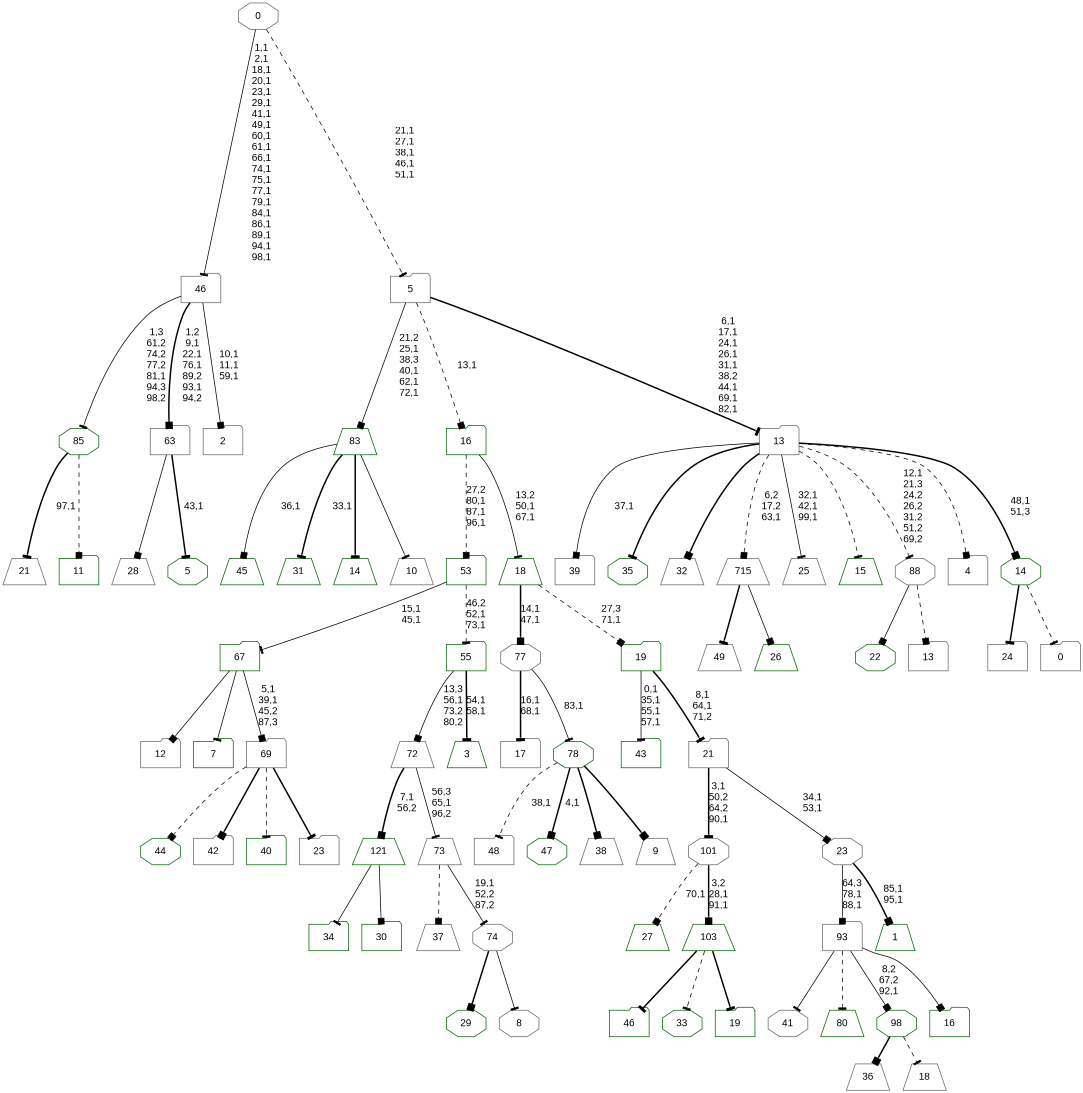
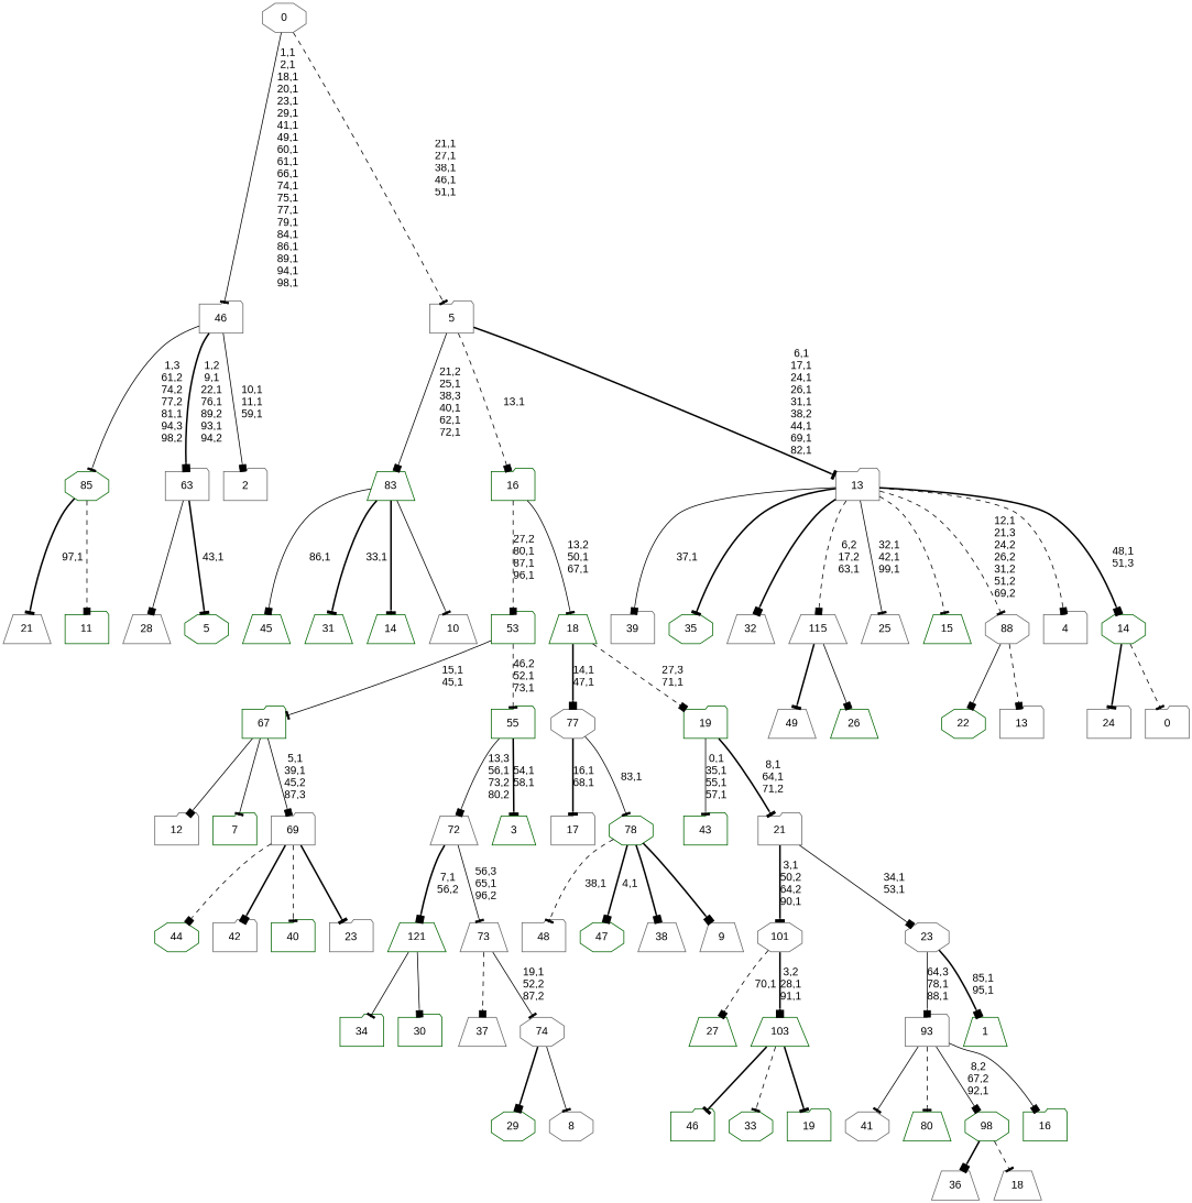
  digraph {
    fontname="Liberation Sans"
    node [color=gray40 fontname="Liberation Sans" shape=folder]
    edge [arrowhead=tee fontname="Liberation Sans" style=solid]
    n1 [label=49 shape=trapezium]
    n2 [label=48]
    n3 [color=darkgreen label=47 shape=octagon]
    n4 [color=darkgreen label=46]
    n5 [color=darkgreen label=45 shape=trapezium]
    n6 [color=darkgreen label=44 shape=octagon]
    n7 [color=darkgreen label=43]
    n8 [label=42]
    n9 [label=41 shape=octagon]
    n10 [color=darkgreen label=40]
    n11 [label=39]
    n12 [label=38 shape=trapezium]
    n13 [label=37 shape=trapezium]
    n14 [label=36 shape=trapezium]
    n15 [color=darkgreen label=35 shape=octagon]
    n16 [color=darkgreen label=34]
    n17 [color=darkgreen label=33 shape=octagon]
    n18 [label=32 shape=trapezium]
    n19 [color=darkgreen label=31 shape=trapezium]
    n20 [color=darkgreen label=30]
    121 [color=darkgreen shape=trapezium]
    n22 [color=darkgreen label=29 shape=octagon]
    n23 [label=28 shape=trapezium]
    n24 [color=darkgreen label=27 shape=trapezium]
    n25 [color=darkgreen label=26 shape=trapezium]
-   115 [shape=trapezium label=715]
+   115 [shape=trapezium]
    n27 [label=25 shape=trapezium]
    n28 [label=24]
    n29 [label=23]
    n30 [color=darkgreen label=22 shape=octagon]
    n31 [label=21 shape=trapezium]
    n32 [color=darkgreen label=80 shape=trapezium]
    n33 [color=darkgreen label=19]
    103 [color=darkgreen shape=trapezium]
    101 [shape=octagon]
    n36 [label=18 shape=trapezium]
    98 [color=darkgreen shape=octagon]
    n38 [label=17]
    n39 [color=darkgreen label=16]
    93
    n41 [color=darkgreen label=15 shape=trapezium]
    n42 [color=darkgreen label=14 shape=trapezium]
    n43 [label=13]
    88 [shape=octagon]
    n45 [label=12]
    n46 [color=darkgreen label=11]
    85 [color=darkgreen shape=octagon]
    n48 [label=10 shape=trapezium]
    83 [color=darkgreen shape=trapezium]
    n50 [label=9 shape=trapezium]
    78 [color=darkgreen shape=octagon]
    77 [shape=octagon]
    n53 [label=8 shape=octagon]
    74 [shape=octagon]
    73 [shape=trapezium]
    72 [shape=trapezium]
    n57 [color=darkgreen label=7]
    69
    67 [color=darkgreen]
    n60 [color=darkgreen label=5 shape=octagon]
    63
    n62 [label=4]
    n63 [color=darkgreen label=3 shape=trapezium]
    55 [color=darkgreen]
    53 [color=darkgreen]
    n66 [label=2]
    46
    n68 [color=darkgreen label=1 shape=trapezium]
    23 [shape=octagon]
    21
    19 [color=darkgreen]
    18 [color=darkgreen shape=trapezium]
    16 [color=darkgreen]
    n74 [label=0]
    14 [color=darkgreen shape=octagon]
    13
    5
    0 [shape=octagon]
    121 -> n16
    121 -> n20 [arrowhead=box]
    115 -> n1 [style=bold]
    115 -> n25 [arrowhead=box]
    103 -> n4 [style=bold]
    103 -> n17 [style=dashed]
    103 -> n33 [style=bold]
    101 -> n24 [arrowhead=box label="70,1" style=dashed]
    101 -> 103 [arrowhead=box label="3,2\n28,1\n91,1" style=bold]
    98 -> n14 [arrowhead=box style=bold]
    98 -> n36 [style=dashed]
    93 -> n9
    93 -> n32 [style=dashed]
    93 -> 98 [arrowhead=box label="8,2\n67,2\n92,1"]
    93 -> n39 [arrowhead=box]
    88 -> n30 [arrowhead=box]
    88 -> n43 [arrowhead=box style=dashed]
    85 -> n31 [label="97,1" style=bold]
    85 -> n46 [arrowhead=box style=dashed]
-   83 -> n5 [arrowhead=box label="36,1"]
+   83 -> n5 [arrowhead=box label="86,1"]
    83 -> n19 [label="33,1" style=bold]
    83 -> n42 [style=bold]
    83 -> n48
    78 -> n2 [label="38,1" style=dashed]
    78 -> n3 [arrowhead=box label="4,1" style=bold]
    78 -> n12 [arrowhead=box style=bold]
    78 -> n50 [arrowhead=box style=bold]
    77 -> n38 [label="16,1\n68,1" style=bold]
    77 -> 78 [label="83,1"]
    74 -> n22 [arrowhead=box style=bold]
    74 -> n53
    73 -> n13 [arrowhead=box style=dashed]
    73 -> 74 [label="19,1\n52,2\n87,2"]
    72 -> 121 [arrowhead=box label="7,1\n56,2" style=bold]
    72 -> 73 [label="56,3\n65,1\n96,2"]
    69 -> n6 [arrowhead=box style=dashed]
    69 -> n8 [arrowhead=box style=bold]
    69 -> n10 [style=dashed]
    69 -> n29 [style=bold]
    67 -> n45 [arrowhead=box]
    67 -> n57
    67 -> 69 [arrowhead=box label="5,1\n39,1\n45,2\n87,3"]
    63 -> n23 [arrowhead=box]
    63 -> n60 [label="43,1" style=bold]
    55 -> 72 [arrowhead=box label="13,3\n56,1\n73,2\n80,2"]
    55 -> n63 [label="54,1\n58,1" style=bold]
    53 -> 67 [label="15,1\n45,1"]
    53 -> 55 [label="46,2\n52,1\n73,1" style=dashed]
    46 -> 85 [label="1,3\n61,2\n74,2\n77,2\n81,1\n94,3\n98,2"]
    46 -> 63 [arrowhead=box label="1,2\n9,1\n22,1\n76,1\n89,2\n93,1\n94,2" style=bold]
    46 -> n66 [arrowhead=box label="10,1\n11,1\n59,1"]
    23 -> 93 [arrowhead=box label="64,3\n78,1\n88,1"]
    23 -> n68 [arrowhead=box label="85,1\n95,1" style=bold]
    21 -> 101 [label="3,1\n50,2\n64,2\n90,1" style=bold]
    21 -> 23 [arrowhead=box label="34,1\n53,1"]
    19 -> n7 [label="0,1\n35,1\n55,1\n57,1"]
    19 -> 21 [label="8,1\n64,1\n71,2" style=bold]
    18 -> 77 [arrowhead=box label="14,1\n47,1" style=bold]
    18 -> 19 [arrowhead=box label="27,3\n71,1" style=dashed]
    16 -> 53 [arrowhead=box label="27,2\n80,1\n87,1\n96,1" style=dashed]
    16 -> 18 [label="13,2\n50,1\n67,1"]
    14 -> n28 [style=bold]
    14 -> n74 [style=dashed]
    13 -> n11 [arrowhead=box label="37,1"]
    13 -> n15 [style=bold]
    13 -> n18 [arrowhead=box style=bold]
    13 -> 115 [arrowhead=box label="6,2\n17,2\n63,1" style=dashed]
    13 -> n27 [label="32,1\n42,1\n99,1"]
    13 -> n41 [style=dashed]
    13 -> 88 [label="12,1\n21,3\n24,2\n26,2\n31,2\n51,2\n69,2" style=dashed]
    13 -> n62 [arrowhead=box style=dashed]
    13 -> 14 [arrowhead=box label="48,1\n51,3" style=bold]
    5 -> 83 [arrowhead=box label="21,2\n25,1\n38,3\n40,1\n62,1\n72,1"]
    5 -> 16 [arrowhead=box label="13,1" style=dashed]
    5 -> 13 [label="6,1\n17,1\n24,1\n26,1\n31,1\n38,2\n44,1\n69,1\n82,1" style=bold]
    0 -> 46 [label="1,1\n2,1\n18,1\n20,1\n23,1\n29,1\n41,1\n49,1\n60,1\n61,1\n66,1\n74,1\n75,1\n77,1\n79,1\n84,1\n86,1\n89,1\n94,1\n98,1"]
    0 -> 5 [label="21,1\n27,1\n38,1\n46,1\n51,1" style=dashed]
  }
